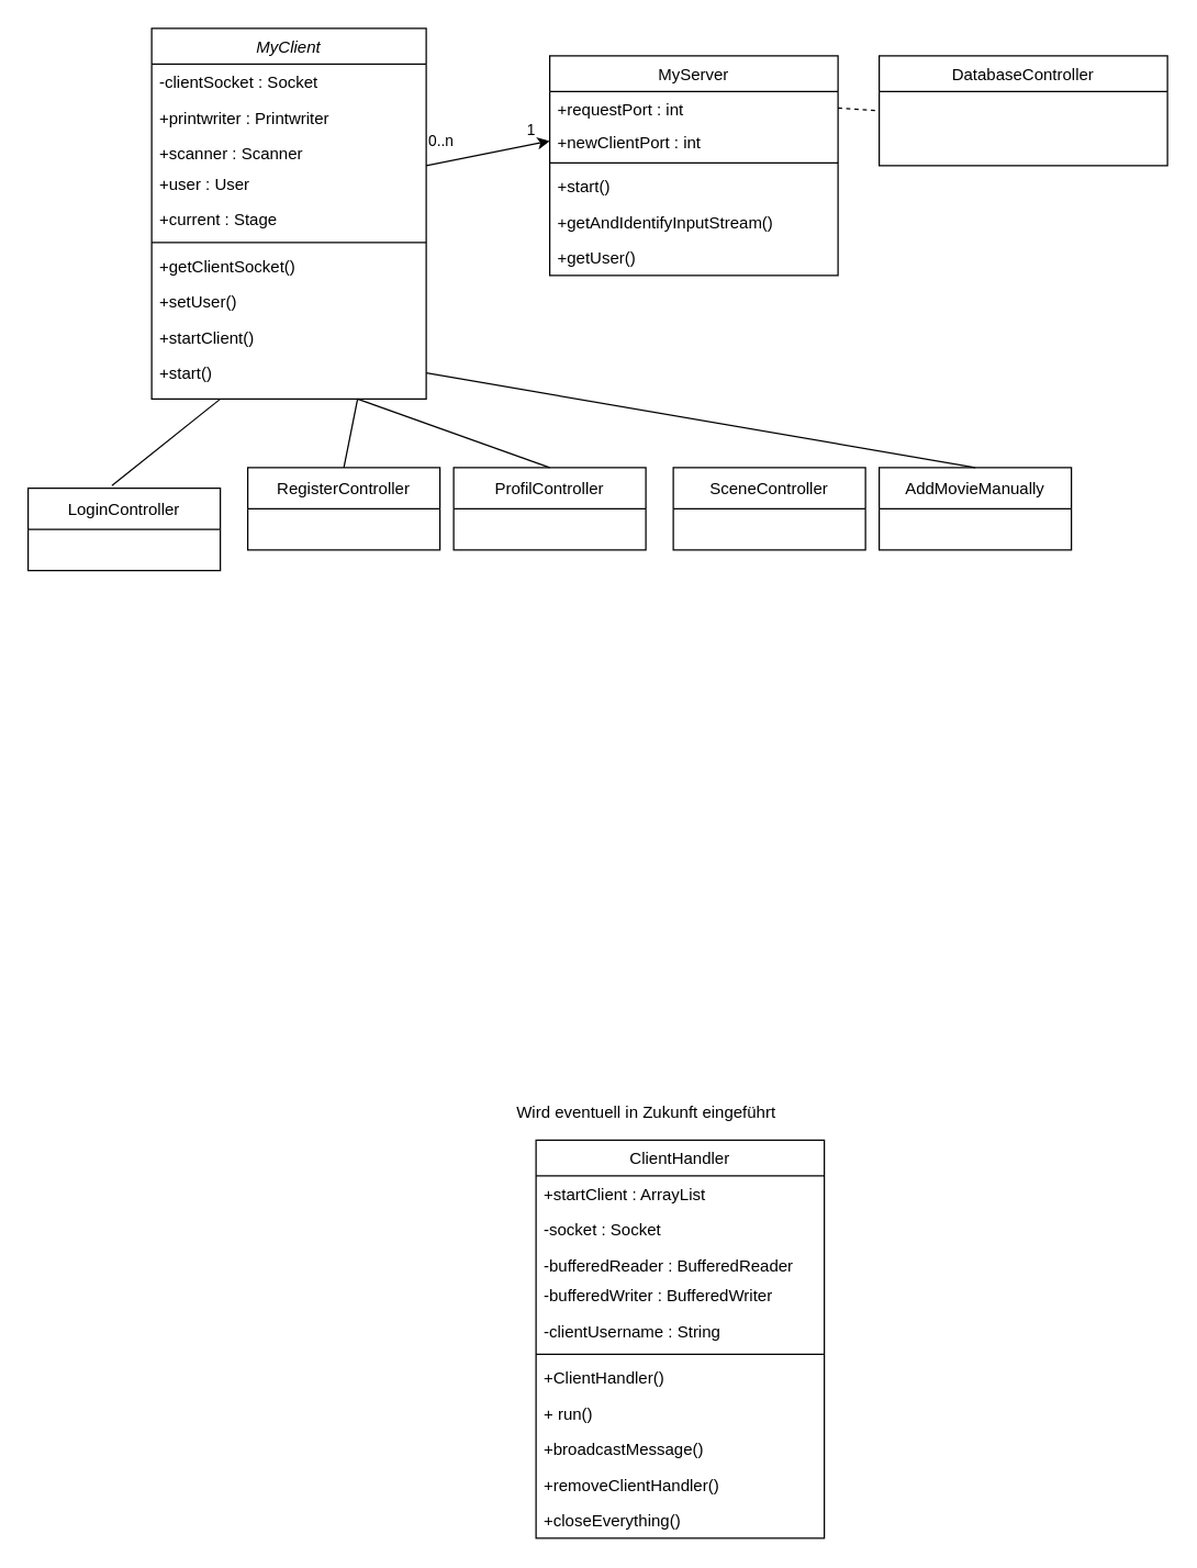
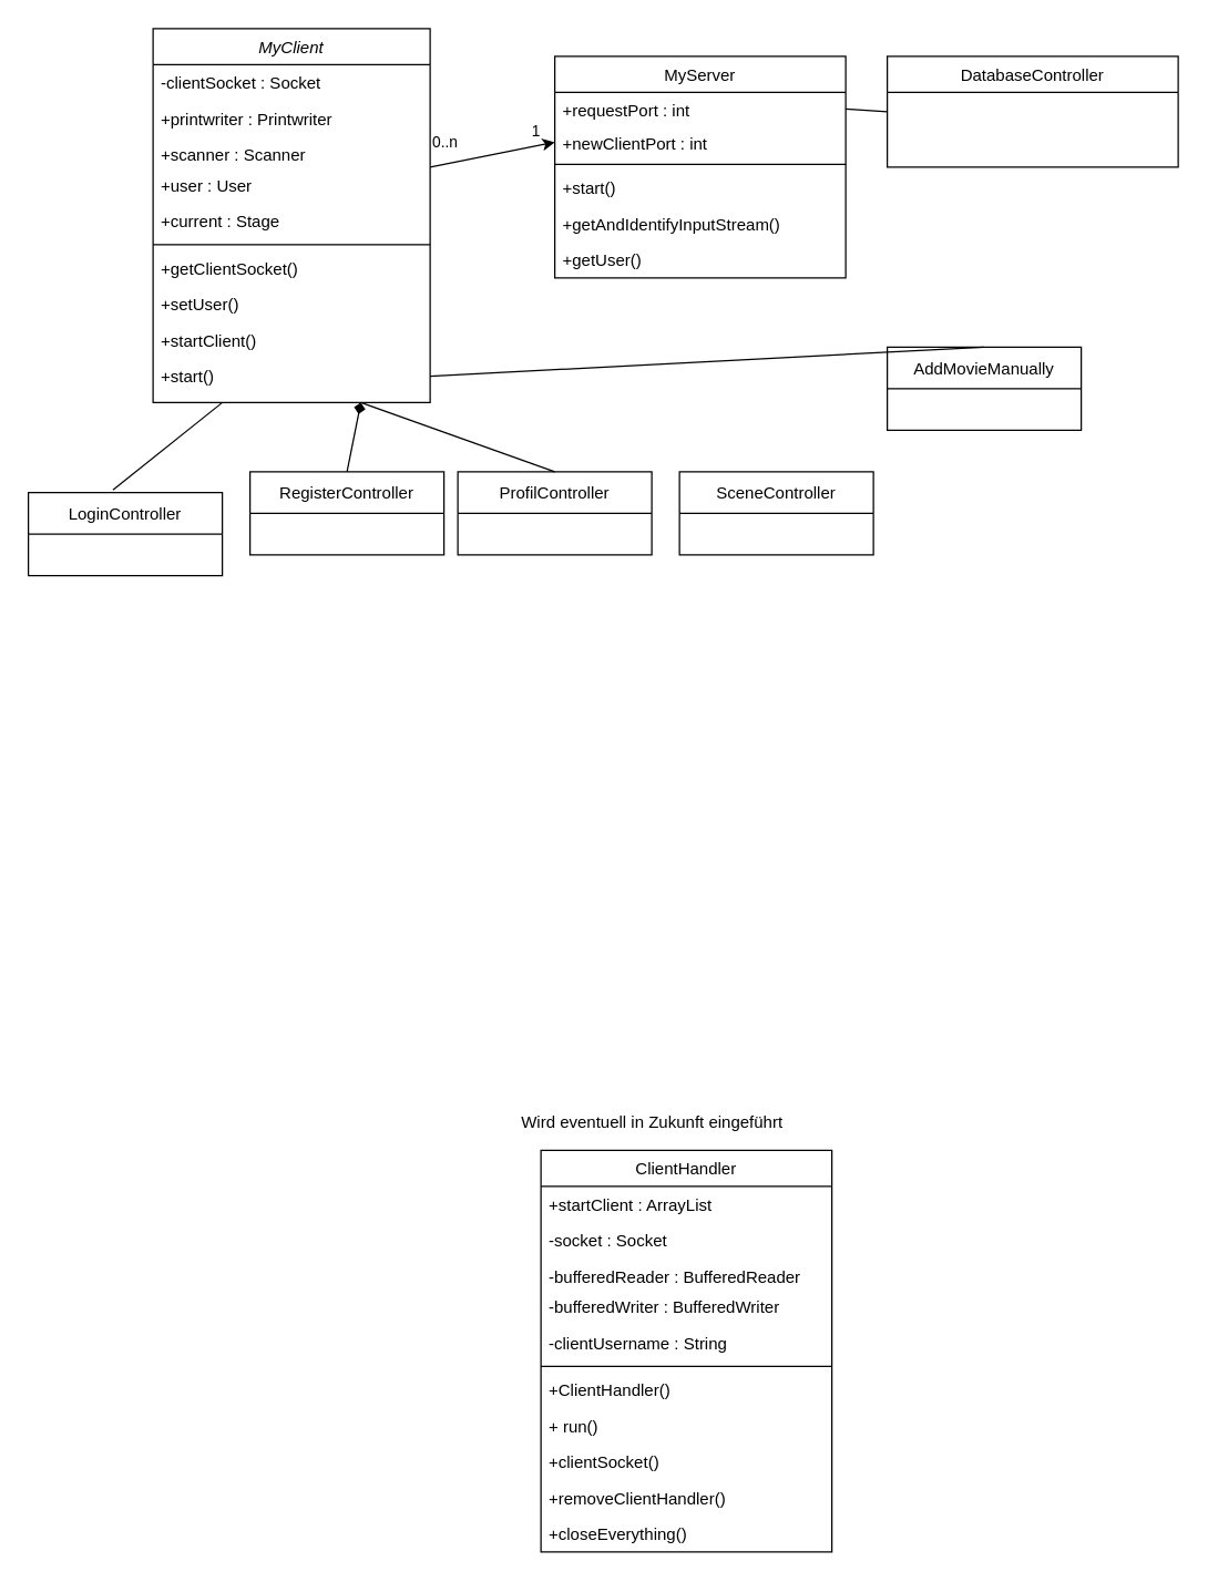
  <mxCell id="0" />
  <mxCell id="1" parent="0" />
  <mxCell id="2" value="MyClient" style="swimlane;fontStyle=2;align=center;verticalAlign=top;childLayout=stackLayout;horizontal=1;startSize=26;horizontalStack=0;resizeParent=1;resizeLast=0;collapsible=1;marginBottom=0;rounded=0;shadow=0;strokeWidth=1;" parent="1" vertex="1"><mxGeometry x="110" y="20" width="200" height="270" as="geometry"><mxRectangle x="230" y="140" width="160" height="26" as="alternateBounds" /></mxGeometry></mxCell>
  <mxCell id="3" value="-clientSocket : Socket" style="text;align=left;verticalAlign=top;spacingLeft=4;spacingRight=4;overflow=hidden;rotatable=0;points=[[0,0.5],[1,0.5]];portConstraint=eastwest;rounded=0;shadow=0;html=0;" parent="2" vertex="1"><mxGeometry y="26" width="200" height="26" as="geometry" /></mxCell>
  <mxCell id="4" value="+printwriter : Printwriter" style="text;align=left;verticalAlign=top;spacingLeft=4;spacingRight=4;overflow=hidden;rotatable=0;points=[[0,0.5],[1,0.5]];portConstraint=eastwest;rounded=0;shadow=0;html=0;" parent="2" vertex="1"><mxGeometry y="52" width="200" height="26" as="geometry" /></mxCell>
  <mxCell id="5" value="+scanner : Scanner" style="text;align=left;verticalAlign=top;spacingLeft=4;spacingRight=4;overflow=hidden;rotatable=0;points=[[0,0.5],[1,0.5]];portConstraint=eastwest;rounded=0;shadow=0;html=0;" parent="2" vertex="1"><mxGeometry y="78" width="200" height="22" as="geometry" /></mxCell>
  <mxCell id="6" value="+user : User" style="text;align=left;verticalAlign=top;spacingLeft=4;spacingRight=4;overflow=hidden;rotatable=0;points=[[0,0.5],[1,0.5]];portConstraint=eastwest;rounded=0;shadow=0;html=0;" parent="2" vertex="1"><mxGeometry y="100" width="200" height="26" as="geometry" /></mxCell>
  <mxCell id="7" value="+current : Stage" style="text;align=left;verticalAlign=top;spacingLeft=4;spacingRight=4;overflow=hidden;rotatable=0;points=[[0,0.5],[1,0.5]];portConstraint=eastwest;rounded=0;shadow=0;html=0;" vertex="1" parent="2"><mxGeometry y="126" width="200" height="26" as="geometry" /></mxCell>
  <mxCell id="8" value="" style="line;html=1;strokeWidth=1;align=left;verticalAlign=middle;spacingTop=-1;spacingLeft=3;spacingRight=3;rotatable=0;labelPosition=right;points=[];portConstraint=eastwest;" parent="2" vertex="1"><mxGeometry y="152" width="200" height="8" as="geometry" /></mxCell>
  <mxCell id="9" value="+getClientSocket()" style="text;align=left;verticalAlign=top;spacingLeft=4;spacingRight=4;overflow=hidden;rotatable=0;points=[[0,0.5],[1,0.5]];portConstraint=eastwest;" parent="2" vertex="1"><mxGeometry y="160" width="200" height="26" as="geometry" /></mxCell>
  <mxCell id="10" value="+setUser()" style="text;align=left;verticalAlign=top;spacingLeft=4;spacingRight=4;overflow=hidden;rotatable=0;points=[[0,0.5],[1,0.5]];portConstraint=eastwest;" parent="2" vertex="1"><mxGeometry y="186" width="200" height="26" as="geometry" /></mxCell>
  <mxCell id="11" value="+startClient()" style="text;align=left;verticalAlign=top;spacingLeft=4;spacingRight=4;overflow=hidden;rotatable=0;points=[[0,0.5],[1,0.5]];portConstraint=eastwest;" parent="2" vertex="1"><mxGeometry y="212" width="200" height="26" as="geometry" /></mxCell>
  <mxCell id="12" value="+start()" style="text;align=left;verticalAlign=top;spacingLeft=4;spacingRight=4;overflow=hidden;rotatable=0;points=[[0,0.5],[1,0.5]];portConstraint=eastwest;" parent="2" vertex="1"><mxGeometry y="238" width="200" height="26" as="geometry" /></mxCell>
  <mxCell id="13" value="MyServer" style="swimlane;fontStyle=0;align=center;verticalAlign=top;childLayout=stackLayout;horizontal=1;startSize=26;horizontalStack=0;resizeParent=1;resizeLast=0;collapsible=1;marginBottom=0;rounded=0;shadow=0;strokeWidth=1;" parent="1" vertex="1"><mxGeometry x="400" y="40" width="210" height="160" as="geometry"><mxRectangle x="550" y="140" width="160" height="26" as="alternateBounds" /></mxGeometry></mxCell>
  <mxCell id="14" value="+requestPort : int" style="text;align=left;verticalAlign=top;spacingLeft=4;spacingRight=4;overflow=hidden;rotatable=0;points=[[0,0.5],[1,0.5]];portConstraint=eastwest;" parent="13" vertex="1"><mxGeometry y="26" width="210" height="24" as="geometry" /></mxCell>
  <mxCell id="15" value="+newClientPort : int" style="text;align=left;verticalAlign=top;spacingLeft=4;spacingRight=4;overflow=hidden;rotatable=0;points=[[0,0.5],[1,0.5]];portConstraint=eastwest;" parent="13" vertex="1"><mxGeometry y="50" width="210" height="24" as="geometry" /></mxCell>
  <mxCell id="16" value="" style="line;html=1;strokeWidth=1;align=left;verticalAlign=middle;spacingTop=-1;spacingLeft=3;spacingRight=3;rotatable=0;labelPosition=right;points=[];portConstraint=eastwest;" parent="13" vertex="1"><mxGeometry y="74" width="210" height="8" as="geometry" /></mxCell>
  <mxCell id="17" value="+start()" style="text;align=left;verticalAlign=top;spacingLeft=4;spacingRight=4;overflow=hidden;rotatable=0;points=[[0,0.5],[1,0.5]];portConstraint=eastwest;" parent="13" vertex="1"><mxGeometry y="82" width="210" height="26" as="geometry" /></mxCell>
  <mxCell id="18" value="+getAndIdentifyInputStream()" style="text;align=left;verticalAlign=top;spacingLeft=4;spacingRight=4;overflow=hidden;rotatable=0;points=[[0,0.5],[1,0.5]];portConstraint=eastwest;" parent="13" vertex="1"><mxGeometry y="108" width="210" height="26" as="geometry" /></mxCell>
  <mxCell id="19" value="+getUser() " style="text;align=left;verticalAlign=top;spacingLeft=4;spacingRight=4;overflow=hidden;rotatable=0;points=[[0,0.5],[1,0.5]];portConstraint=eastwest;" parent="13" vertex="1"><mxGeometry y="134" width="210" height="26" as="geometry" /></mxCell>
  <mxCell id="20" value="DatabaseController" style="swimlane;fontStyle=0;align=center;verticalAlign=top;childLayout=stackLayout;horizontal=1;startSize=26;horizontalStack=0;resizeParent=1;resizeLast=0;collapsible=1;marginBottom=0;rounded=0;shadow=0;strokeWidth=1;" parent="1" vertex="1"><mxGeometry x="640" y="40" width="210" height="80" as="geometry"><mxRectangle x="550" y="140" width="160" height="26" as="alternateBounds" /></mxGeometry></mxCell>
- <mxCell id="21" value="" style="endArrow=none;html=1;rounded=0;entryX=0;entryY=0.5;entryDx=0;entryDy=0;exitX=1;exitY=0.5;exitDx=0;exitDy=0;dashed=1;" parent="1" source="14" target="20" edge="1"><mxGeometry width="50" height="50" relative="1" as="geometry"><mxPoint x="480" y="330" as="sourcePoint" /><mxPoint x="530" y="280" as="targetPoint" /></mxGeometry></mxCell>
+ <mxCell id="21" value="" style="endArrow=none;html=1;rounded=0;entryX=0;entryY=0.5;entryDx=0;entryDy=0;exitX=1;exitY=0.5;exitDx=0;exitDy=0;" parent="1" source="14" target="20" edge="1"><mxGeometry width="50" height="50" relative="1" as="geometry"><mxPoint x="480" y="330" as="sourcePoint" /><mxPoint x="530" y="280" as="targetPoint" /></mxGeometry></mxCell>
  <mxCell id="22" value="ClientHandler" style="swimlane;fontStyle=0;align=center;verticalAlign=top;childLayout=stackLayout;horizontal=1;startSize=26;horizontalStack=0;resizeParent=1;resizeLast=0;collapsible=1;marginBottom=0;rounded=0;shadow=0;strokeWidth=1;" vertex="1" parent="1"><mxGeometry x="390" y="830" width="210" height="290" as="geometry"><mxRectangle x="130" y="380" width="160" height="26" as="alternateBounds" /></mxGeometry></mxCell>
  <mxCell id="23" value="+startClient : ArrayList" style="text;align=left;verticalAlign=top;spacingLeft=4;spacingRight=4;overflow=hidden;rotatable=0;points=[[0,0.5],[1,0.5]];portConstraint=eastwest;rounded=0;shadow=0;html=0;" vertex="1" parent="22"><mxGeometry y="26" width="210" height="26" as="geometry" /></mxCell>
  <mxCell id="24" value="-socket : Socket" style="text;align=left;verticalAlign=top;spacingLeft=4;spacingRight=4;overflow=hidden;rotatable=0;points=[[0,0.5],[1,0.5]];portConstraint=eastwest;rounded=0;shadow=0;html=0;" vertex="1" parent="22"><mxGeometry y="52" width="210" height="26" as="geometry" /></mxCell>
  <mxCell id="25" value="-bufferedReader : BufferedReader" style="text;align=left;verticalAlign=top;spacingLeft=4;spacingRight=4;overflow=hidden;rotatable=0;points=[[0,0.5],[1,0.5]];portConstraint=eastwest;rounded=0;shadow=0;html=0;" vertex="1" parent="22"><mxGeometry y="78" width="210" height="22" as="geometry" /></mxCell>
  <mxCell id="26" value="-bufferedWriter : BufferedWriter" style="text;align=left;verticalAlign=top;spacingLeft=4;spacingRight=4;overflow=hidden;rotatable=0;points=[[0,0.5],[1,0.5]];portConstraint=eastwest;rounded=0;shadow=0;html=0;" vertex="1" parent="22"><mxGeometry y="100" width="210" height="26" as="geometry" /></mxCell>
  <mxCell id="27" value="-clientUsername : String" style="text;align=left;verticalAlign=top;spacingLeft=4;spacingRight=4;overflow=hidden;rotatable=0;points=[[0,0.5],[1,0.5]];portConstraint=eastwest;rounded=0;shadow=0;html=0;" vertex="1" parent="22"><mxGeometry y="126" width="210" height="26" as="geometry" /></mxCell>
  <mxCell id="28" value="" style="line;html=1;strokeWidth=1;align=left;verticalAlign=middle;spacingTop=-1;spacingLeft=3;spacingRight=3;rotatable=0;labelPosition=right;points=[];portConstraint=eastwest;" vertex="1" parent="22"><mxGeometry y="152" width="210" height="8" as="geometry" /></mxCell>
  <mxCell id="29" value="+ClientHandler()" style="text;align=left;verticalAlign=top;spacingLeft=4;spacingRight=4;overflow=hidden;rotatable=0;points=[[0,0.5],[1,0.5]];portConstraint=eastwest;" vertex="1" parent="22"><mxGeometry y="160" width="210" height="26" as="geometry" /></mxCell>
  <mxCell id="30" value="+ run()" style="text;align=left;verticalAlign=top;spacingLeft=4;spacingRight=4;overflow=hidden;rotatable=0;points=[[0,0.5],[1,0.5]];portConstraint=eastwest;" vertex="1" parent="22"><mxGeometry y="186" width="210" height="26" as="geometry" /></mxCell>
- <mxCell id="31" value="+broadcastMessage()" style="text;align=left;verticalAlign=top;spacingLeft=4;spacingRight=4;overflow=hidden;rotatable=0;points=[[0,0.5],[1,0.5]];portConstraint=eastwest;" vertex="1" parent="22"><mxGeometry y="212" width="210" height="26" as="geometry" /></mxCell>
+ <mxCell id="31" value="+clientSocket()" style="text;align=left;verticalAlign=top;spacingLeft=4;spacingRight=4;overflow=hidden;rotatable=0;points=[[0,0.5],[1,0.5]];portConstraint=eastwest;" vertex="1" parent="22"><mxGeometry y="212" width="210" height="26" as="geometry" /></mxCell>
  <mxCell id="32" value="+removeClientHandler()" style="text;align=left;verticalAlign=top;spacingLeft=4;spacingRight=4;overflow=hidden;rotatable=0;points=[[0,0.5],[1,0.5]];portConstraint=eastwest;" vertex="1" parent="22"><mxGeometry y="238" width="210" height="26" as="geometry" /></mxCell>
  <mxCell id="33" value="+closeEverything()" style="text;align=left;verticalAlign=top;spacingLeft=4;spacingRight=4;overflow=hidden;rotatable=0;points=[[0,0.5],[1,0.5]];portConstraint=eastwest;" vertex="1" parent="22"><mxGeometry y="264" width="210" height="26" as="geometry" /></mxCell>
  <mxCell id="34" value="LoginController" style="swimlane;fontStyle=0;childLayout=stackLayout;horizontal=1;startSize=30;horizontalStack=0;resizeParent=1;resizeParentMax=0;resizeLast=0;collapsible=1;marginBottom=0;" vertex="1" parent="1"><mxGeometry x="20" y="355" width="140" height="60" as="geometry" /></mxCell>
  <mxCell id="35" value="RegisterController" style="swimlane;fontStyle=0;childLayout=stackLayout;horizontal=1;startSize=30;horizontalStack=0;resizeParent=1;resizeParentMax=0;resizeLast=0;collapsible=1;marginBottom=0;" vertex="1" parent="1"><mxGeometry x="180" y="340" width="140" height="60" as="geometry" /></mxCell>
  <mxCell id="36" value="ProfilController" style="swimlane;fontStyle=0;childLayout=stackLayout;horizontal=1;startSize=30;horizontalStack=0;resizeParent=1;resizeParentMax=0;resizeLast=0;collapsible=1;marginBottom=0;" vertex="1" parent="1"><mxGeometry x="330" y="340" width="140" height="60" as="geometry" /></mxCell>
- <mxCell id="37" value="AddMovieManually" style="swimlane;fontStyle=0;childLayout=stackLayout;horizontal=1;startSize=30;horizontalStack=0;resizeParent=1;resizeParentMax=0;resizeLast=0;collapsible=1;marginBottom=0;" vertex="1" parent="1"><mxGeometry x="640" y="340" width="140" height="60" as="geometry" /></mxCell>
+ <mxCell id="37" value="AddMovieManually" style="swimlane;fontStyle=0;childLayout=stackLayout;horizontal=1;startSize=30;horizontalStack=0;resizeParent=1;resizeParentMax=0;resizeLast=0;collapsible=1;marginBottom=0;" vertex="1" parent="1"><mxGeometry x="640" y="250" width="140" height="60" as="geometry" /></mxCell>
  <mxCell id="38" value="SceneController" style="swimlane;fontStyle=0;childLayout=stackLayout;horizontal=1;startSize=30;horizontalStack=0;resizeParent=1;resizeParentMax=0;resizeLast=0;collapsible=1;marginBottom=0;" vertex="1" parent="1"><mxGeometry x="490" y="340" width="140" height="60" as="geometry" /></mxCell>
  <mxCell id="39" value="" style="endArrow=none;html=1;rounded=0;exitX=0.436;exitY=-0.033;exitDx=0;exitDy=0;exitPerimeter=0;entryX=0.25;entryY=1;entryDx=0;entryDy=0;" edge="1" parent="1" source="34" target="2"><mxGeometry width="50" height="50" relative="1" as="geometry"><mxPoint x="460" y="270" as="sourcePoint" /><mxPoint x="510" y="220" as="targetPoint" /></mxGeometry></mxCell>
- <mxCell id="40" value="" style="endArrow=none;html=1;rounded=0;exitX=0.5;exitY=0;exitDx=0;exitDy=0;entryX=0.75;entryY=1;entryDx=0;entryDy=0;" edge="1" parent="1" source="35" target="2"><mxGeometry width="50" height="50" relative="1" as="geometry"><mxPoint x="460" y="270" as="sourcePoint" /><mxPoint x="510" y="220" as="targetPoint" /></mxGeometry></mxCell>
+ <mxCell id="40" value="" style="endArrow=diamond;html=1;rounded=0;exitX=0.5;exitY=0;exitDx=0;exitDy=0;entryX=0.75;entryY=1;entryDx=0;entryDy=0;" edge="1" parent="1" source="35" target="2"><mxGeometry width="50" height="50" relative="1" as="geometry"><mxPoint x="460" y="270" as="sourcePoint" /><mxPoint x="510" y="220" as="targetPoint" /></mxGeometry></mxCell>
  <mxCell id="41" value="" style="endArrow=none;html=1;rounded=0;exitX=0.5;exitY=0;exitDx=0;exitDy=0;entryX=0.75;entryY=1;entryDx=0;entryDy=0;" edge="1" parent="1" source="36" target="2"><mxGeometry width="50" height="50" relative="1" as="geometry"><mxPoint x="460" y="270" as="sourcePoint" /><mxPoint x="310" y="320" as="targetPoint" /></mxGeometry></mxCell>
  <mxCell id="42" value="" style="endArrow=none;html=1;rounded=0;exitX=0.5;exitY=0;exitDx=0;exitDy=0;entryX=1;entryY=0.5;entryDx=0;entryDy=0;" edge="1" parent="1" source="37" target="12"><mxGeometry width="50" height="50" relative="1" as="geometry"><mxPoint x="460" y="270" as="sourcePoint" /><mxPoint x="510" y="220" as="targetPoint" /></mxGeometry></mxCell>
  <mxCell id="43" value="" style="endArrow=classic;html=1;rounded=0;entryX=0;entryY=0.5;entryDx=0;entryDy=0;" edge="1" parent="1" target="15"><mxGeometry relative="1" as="geometry"><mxPoint x="310" y="120" as="sourcePoint" /><mxPoint x="470" y="120" as="targetPoint" /></mxGeometry></mxCell>
  <mxCell id="44" value="0..n" style="edgeLabel;resizable=0;html=1;align=left;verticalAlign=bottom;" connectable="0" vertex="1" parent="43"><mxGeometry x="-1" relative="1" as="geometry"><mxPoint y="-10" as="offset" /></mxGeometry></mxCell>
  <mxCell id="45" value="1" style="edgeLabel;resizable=0;html=1;align=right;verticalAlign=bottom;" connectable="0" vertex="1" parent="43"><mxGeometry x="1" relative="1" as="geometry"><mxPoint x="-10" as="offset" /></mxGeometry></mxCell>
  <mxCell id="46" value="Wird eventuell in Zukunft eingeführt" style="text;html=1;align=center;verticalAlign=middle;resizable=0;points=[];autosize=1;strokeColor=none;fillColor=none;" vertex="1" parent="1"><mxGeometry x="370" y="800" width="200" height="20" as="geometry" /></mxCell>
